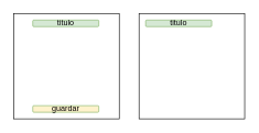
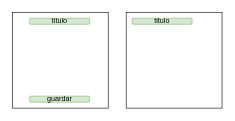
  <mxCell id="0" />
  <mxCell id="1" parent="0" />
  <mxCell id="2" value="" style="whiteSpace=wrap;html=1;aspect=fixed;direction=south;fillColor=none;" vertex="1" parent="1"><mxGeometry x="210" y="20" width="160" height="160" as="geometry" /></mxCell>
  <mxCell id="3" value="" style="whiteSpace=wrap;html=1;aspect=fixed;" vertex="1" parent="1"><mxGeometry x="20" y="20" width="160" height="160" as="geometry" /></mxCell>
  <mxCell id="4" value="titulo" style="rounded=1;whiteSpace=wrap;html=1;fillColor=#d5e8d4;strokeColor=#82b366;" vertex="1" parent="1"><mxGeometry x="49" y="30" width="100" height="10" as="geometry" /></mxCell>
- <mxCell id="5" value="guardar" style="rounded=1;whiteSpace=wrap;html=1;fillColor=#fff2cc;strokeColor=#82b366;" vertex="1" parent="1"><mxGeometry x="49" y="160" width="100" height="10" as="geometry" /></mxCell>
+ <mxCell id="5" value="guardar" style="rounded=1;whiteSpace=wrap;html=1;fillColor=#d5e8d4;strokeColor=#82b366;" vertex="1" parent="1"><mxGeometry x="49" y="160" width="100" height="10" as="geometry" /></mxCell>
  <mxCell id="6" value="titulo" style="rounded=1;whiteSpace=wrap;html=1;fillColor=#d5e8d4;strokeColor=#82b366;" vertex="1" parent="1"><mxGeometry x="220" y="30" width="100" height="10" as="geometry" /></mxCell>
